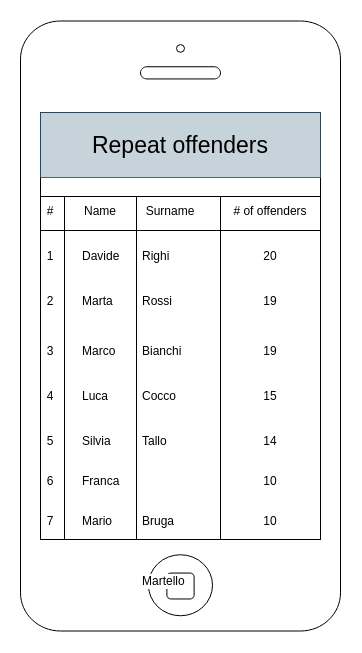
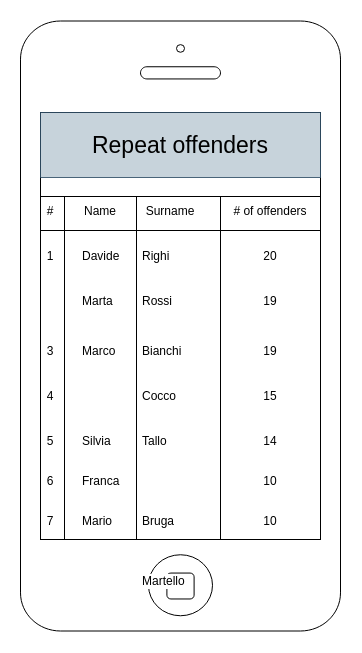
  <mxCell id="0" />
  <mxCell id="1" parent="0" />
  <mxCell id="2" value="" style="html=1;verticalLabelPosition=bottom;labelBackgroundColor=#ffffff;verticalAlign=top;shadow=0;dashed=0;strokeWidth=1;shape=mxgraph.ios7.misc.iphone;gradientColor=none;fillColor=#FFFFFF;" parent="1" vertex="1"><mxGeometry x="20" y="20.5" width="320" height="610" as="geometry" /></mxCell>
  <mxCell id="3" value="Repeat offenders" style="text;html=1;align=center;verticalAlign=middle;whiteSpace=wrap;rounded=0;fontSize=23;opacity=80;fillColor=#bac8d3;strokeColor=#23445d;" parent="1" vertex="1"><mxGeometry x="40" y="112" width="280" height="65" as="geometry" /></mxCell>
  <mxCell id="4" value="#" style="text;html=1;strokeColor=none;fillColor=none;align=center;verticalAlign=middle;whiteSpace=wrap;rounded=0;glass=0;comic=0;labelBackgroundColor=#ffffff;" vertex="1" parent="1"><mxGeometry x="40" y="196" width="20" height="30" as="geometry" /></mxCell>
  <mxCell id="5" value="Name" style="text;html=1;strokeColor=none;fillColor=none;align=center;verticalAlign=middle;whiteSpace=wrap;rounded=0;glass=0;comic=0;labelBackgroundColor=#ffffff;" vertex="1" parent="1"><mxGeometry x="80" y="196" width="40" height="30" as="geometry" /></mxCell>
  <mxCell id="6" value="Surname" style="text;html=1;strokeColor=none;fillColor=none;align=center;verticalAlign=middle;whiteSpace=wrap;rounded=0;glass=0;comic=0;labelBackgroundColor=#ffffff;" vertex="1" parent="1"><mxGeometry x="140" y="196" width="60" height="30" as="geometry" /></mxCell>
  <mxCell id="7" value="# of offenders" style="text;html=1;strokeColor=none;fillColor=none;align=center;verticalAlign=middle;whiteSpace=wrap;rounded=0;glass=0;comic=0;labelBackgroundColor=#ffffff;" vertex="1" parent="1"><mxGeometry x="220" y="196" width="100" height="30" as="geometry" /></mxCell>
  <mxCell id="8" value="1" style="text;html=1;strokeColor=none;fillColor=none;align=center;verticalAlign=middle;whiteSpace=wrap;rounded=0;glass=0;comic=0;labelBackgroundColor=#ffffff;" vertex="1" parent="1"><mxGeometry x="40" y="241" width="20" height="30" as="geometry" /></mxCell>
  <mxCell id="9" value="4" style="text;html=1;strokeColor=none;fillColor=none;align=center;verticalAlign=middle;whiteSpace=wrap;rounded=0;glass=0;comic=0;labelBackgroundColor=#ffffff;" vertex="1" parent="1"><mxGeometry x="40" y="381" width="20" height="30" as="geometry" /></mxCell>
- <mxCell id="10" value="2" style="text;html=1;strokeColor=none;fillColor=none;align=center;verticalAlign=middle;whiteSpace=wrap;rounded=0;glass=0;comic=0;labelBackgroundColor=#ffffff;" vertex="1" parent="1"><mxGeometry x="40" y="286" width="20" height="30" as="geometry" /></mxCell>
  <mxCell id="11" value="3" style="text;html=1;strokeColor=none;fillColor=none;align=center;verticalAlign=middle;whiteSpace=wrap;rounded=0;glass=0;comic=0;labelBackgroundColor=#ffffff;" vertex="1" parent="1"><mxGeometry x="40" y="336" width="20" height="30" as="geometry" /></mxCell>
  <mxCell id="12" value="5" style="text;html=1;strokeColor=none;fillColor=none;align=center;verticalAlign=middle;whiteSpace=wrap;rounded=0;glass=0;comic=0;labelBackgroundColor=#ffffff;" vertex="1" parent="1"><mxGeometry x="40" y="426" width="20" height="30" as="geometry" /></mxCell>
  <mxCell id="13" value="6" style="text;html=1;strokeColor=none;fillColor=none;align=center;verticalAlign=middle;whiteSpace=wrap;rounded=0;glass=0;comic=0;labelBackgroundColor=#ffffff;" vertex="1" parent="1"><mxGeometry x="40" y="466" width="20" height="30" as="geometry" /></mxCell>
  <mxCell id="14" value="7" style="text;html=1;strokeColor=none;fillColor=none;align=center;verticalAlign=middle;whiteSpace=wrap;rounded=0;glass=0;comic=0;labelBackgroundColor=#ffffff;" vertex="1" parent="1"><mxGeometry x="40" y="506" width="20" height="30" as="geometry" /></mxCell>
  <mxCell id="15" value="Marta" style="text;html=1;strokeColor=none;fillColor=none;align=left;verticalAlign=middle;whiteSpace=wrap;rounded=0;glass=0;comic=0;labelBackgroundColor=#ffffff;" vertex="1" parent="1"><mxGeometry x="80" y="286" width="40" height="30" as="geometry" /></mxCell>
  <mxCell id="16" value="Davide" style="text;html=1;strokeColor=none;fillColor=none;align=left;verticalAlign=middle;whiteSpace=wrap;rounded=0;glass=0;comic=0;labelBackgroundColor=#ffffff;" vertex="1" parent="1"><mxGeometry x="80" y="241" width="40" height="30" as="geometry" /></mxCell>
  <mxCell id="17" value="Marco" style="text;html=1;strokeColor=none;fillColor=none;align=left;verticalAlign=middle;whiteSpace=wrap;rounded=0;glass=0;comic=0;labelBackgroundColor=#ffffff;" vertex="1" parent="1"><mxGeometry x="80" y="336" width="40" height="30" as="geometry" /></mxCell>
- <mxCell id="18" value="Luca" style="text;html=1;strokeColor=none;fillColor=none;align=left;verticalAlign=middle;whiteSpace=wrap;rounded=0;glass=0;comic=0;labelBackgroundColor=#ffffff;" vertex="1" parent="1"><mxGeometry x="80" y="381" width="40" height="30" as="geometry" /></mxCell>
  <mxCell id="19" value="Silvia" style="text;html=1;strokeColor=none;fillColor=none;align=left;verticalAlign=middle;whiteSpace=wrap;rounded=0;glass=0;comic=0;labelBackgroundColor=#ffffff;" vertex="1" parent="1"><mxGeometry x="80" y="426" width="40" height="30" as="geometry" /></mxCell>
  <mxCell id="20" value="Franca" style="text;html=1;strokeColor=none;fillColor=none;align=left;verticalAlign=middle;whiteSpace=wrap;rounded=0;glass=0;comic=0;labelBackgroundColor=#ffffff;" vertex="1" parent="1"><mxGeometry x="80" y="466" width="40" height="30" as="geometry" /></mxCell>
  <mxCell id="21" value="Mario" style="text;html=1;strokeColor=none;fillColor=none;align=left;verticalAlign=middle;whiteSpace=wrap;rounded=0;glass=0;comic=0;labelBackgroundColor=#ffffff;" vertex="1" parent="1"><mxGeometry x="80" y="506" width="40" height="30" as="geometry" /></mxCell>
  <mxCell id="22" value="Righi" style="text;html=1;strokeColor=none;fillColor=none;align=left;verticalAlign=middle;whiteSpace=wrap;rounded=0;glass=0;comic=0;labelBackgroundColor=#ffffff;" vertex="1" parent="1"><mxGeometry x="140" y="241" width="60" height="30" as="geometry" /></mxCell>
  <mxCell id="23" value="Rossi" style="text;html=1;strokeColor=none;fillColor=none;align=left;verticalAlign=middle;whiteSpace=wrap;rounded=0;glass=0;comic=0;labelBackgroundColor=#ffffff;" vertex="1" parent="1"><mxGeometry x="140" y="286" width="60" height="30" as="geometry" /></mxCell>
  <mxCell id="24" value="Bianchi" style="text;html=1;strokeColor=none;fillColor=none;align=left;verticalAlign=middle;whiteSpace=wrap;rounded=0;glass=0;comic=0;labelBackgroundColor=#ffffff;" vertex="1" parent="1"><mxGeometry x="140" y="336" width="60" height="30" as="geometry" /></mxCell>
  <mxCell id="25" value="Cocco" style="text;html=1;strokeColor=none;fillColor=none;align=left;verticalAlign=middle;whiteSpace=wrap;rounded=0;glass=0;comic=0;labelBackgroundColor=#ffffff;" vertex="1" parent="1"><mxGeometry x="140" y="381" width="60" height="30" as="geometry" /></mxCell>
  <mxCell id="26" value="Tallo" style="text;html=1;strokeColor=none;fillColor=none;align=left;verticalAlign=middle;whiteSpace=wrap;rounded=0;glass=0;comic=0;labelBackgroundColor=#ffffff;" vertex="1" parent="1"><mxGeometry x="140" y="426" width="60" height="30" as="geometry" /></mxCell>
  <mxCell id="27" value="Martello" style="text;html=1;strokeColor=none;fillColor=none;align=left;verticalAlign=middle;whiteSpace=wrap;rounded=0;glass=0;comic=0;labelBackgroundColor=#ffffff;" vertex="1" parent="1"><mxGeometry x="140" y="566" width="60" height="30" as="geometry" /></mxCell>
  <mxCell id="28" value="Bruga" style="text;html=1;strokeColor=none;fillColor=none;align=left;verticalAlign=middle;whiteSpace=wrap;rounded=0;glass=0;comic=0;labelBackgroundColor=#ffffff;" vertex="1" parent="1"><mxGeometry x="140" y="506" width="60" height="30" as="geometry" /></mxCell>
  <mxCell id="29" value="20" style="text;html=1;strokeColor=none;fillColor=none;align=center;verticalAlign=middle;whiteSpace=wrap;rounded=0;glass=0;comic=0;labelBackgroundColor=#ffffff;" vertex="1" parent="1"><mxGeometry x="260" y="241" width="20" height="30" as="geometry" /></mxCell>
  <mxCell id="30" value="19" style="text;html=1;strokeColor=none;fillColor=none;align=center;verticalAlign=middle;whiteSpace=wrap;rounded=0;glass=0;comic=0;labelBackgroundColor=#ffffff;" vertex="1" parent="1"><mxGeometry x="260" y="286" width="20" height="30" as="geometry" /></mxCell>
  <mxCell id="31" value="19" style="text;html=1;strokeColor=none;fillColor=none;align=center;verticalAlign=middle;whiteSpace=wrap;rounded=0;glass=0;comic=0;labelBackgroundColor=#ffffff;" vertex="1" parent="1"><mxGeometry x="260" y="336" width="20" height="30" as="geometry" /></mxCell>
  <mxCell id="32" value="15" style="text;html=1;strokeColor=none;fillColor=none;align=center;verticalAlign=middle;whiteSpace=wrap;rounded=0;glass=0;comic=0;labelBackgroundColor=#ffffff;" vertex="1" parent="1"><mxGeometry x="260" y="381" width="20" height="30" as="geometry" /></mxCell>
  <mxCell id="33" value="14" style="text;html=1;strokeColor=none;fillColor=none;align=center;verticalAlign=middle;whiteSpace=wrap;rounded=0;glass=0;comic=0;labelBackgroundColor=#ffffff;" vertex="1" parent="1"><mxGeometry x="260" y="426" width="20" height="30" as="geometry" /></mxCell>
  <mxCell id="34" value="10" style="text;html=1;strokeColor=none;fillColor=none;align=center;verticalAlign=middle;whiteSpace=wrap;rounded=0;glass=0;comic=0;labelBackgroundColor=#ffffff;" vertex="1" parent="1"><mxGeometry x="260" y="466" width="20" height="30" as="geometry" /></mxCell>
  <mxCell id="35" value="10" style="text;html=1;strokeColor=none;fillColor=none;align=center;verticalAlign=middle;whiteSpace=wrap;rounded=0;glass=0;comic=0;labelBackgroundColor=#ffffff;" vertex="1" parent="1"><mxGeometry x="260" y="506" width="20" height="30" as="geometry" /></mxCell>
  <mxCell id="36" value="" style="line;strokeWidth=1;fillColor=none;align=left;verticalAlign=middle;spacingTop=-1;spacingLeft=3;spacingRight=3;rotatable=0;labelPosition=right;points=[];portConstraint=eastwest;fontSize=12;rounded=0;glass=0;comic=0;labelBackgroundColor=#ffffff;html=0;" vertex="1" parent="1"><mxGeometry x="40" y="226" width="280" height="8" as="geometry" /></mxCell>
  <mxCell id="37" value="" style="line;strokeWidth=1;fillColor=none;align=left;verticalAlign=middle;spacingTop=-1;spacingLeft=3;spacingRight=3;rotatable=0;labelPosition=right;points=[];portConstraint=eastwest;fontSize=12;rounded=0;glass=0;comic=0;labelBackgroundColor=#ffffff;html=0;direction=south;" vertex="1" parent="1"><mxGeometry x="60" y="196" width="8" height="343" as="geometry" /></mxCell>
  <mxCell id="38" value="" style="line;strokeWidth=1;fillColor=none;align=left;verticalAlign=middle;spacingTop=-1;spacingLeft=3;spacingRight=3;rotatable=0;labelPosition=right;points=[];portConstraint=eastwest;fontSize=12;rounded=0;glass=0;comic=0;labelBackgroundColor=#ffffff;html=0;" vertex="1" parent="1"><mxGeometry x="40" y="192" width="280" height="8" as="geometry" /></mxCell>
  <mxCell id="39" value="" style="line;strokeWidth=1;fillColor=none;align=left;verticalAlign=middle;spacingTop=-1;spacingLeft=3;spacingRight=3;rotatable=0;labelPosition=right;points=[];portConstraint=eastwest;fontSize=12;rounded=0;glass=0;comic=0;labelBackgroundColor=#ffffff;html=0;direction=south;" vertex="1" parent="1"><mxGeometry x="132" y="196" width="8" height="343" as="geometry" /></mxCell>
  <mxCell id="40" value="" style="line;strokeWidth=1;fillColor=none;align=left;verticalAlign=middle;spacingTop=-1;spacingLeft=3;spacingRight=3;rotatable=0;labelPosition=right;points=[];portConstraint=eastwest;fontSize=12;rounded=0;glass=0;comic=0;labelBackgroundColor=#ffffff;html=0;direction=south;" vertex="1" parent="1"><mxGeometry x="216" y="196" width="8" height="343" as="geometry" /></mxCell>
